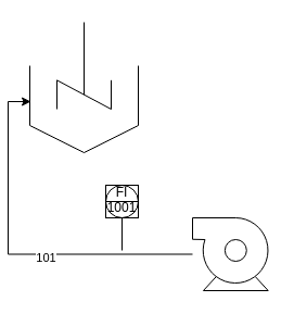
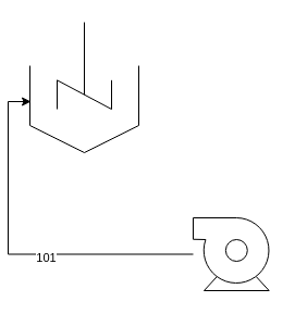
  <mxCell id="0" />
  <mxCell id="1" parent="0" />
  <mxCell id="2" value="" style="shape=mxgraph.pid.vessels.settling_tank;html=1;pointerEvents=1;align=center;verticalLabelPosition=bottom;verticalAlign=top;dashed=0;" vertex="1" parent="1"><mxGeometry x="20" y="60" width="100" height="80" as="geometry" /></mxCell>
  <mxCell id="3" value="" style="shape=mxgraph.pid.agitators.agitator,_stirrer;html=1;pointerEvents=1;align=center;verticalLabelPosition=bottom;verticalAlign=top;dashed=0;" vertex="1" parent="1"><mxGeometry x="45" y="20" width="50" height="80" as="geometry" /></mxCell>
  <mxCell id="4" style="edgeStyle=orthogonalEdgeStyle;rounded=0;orthogonalLoop=1;jettySize=auto;html=1;entryX=0.01;entryY=0.413;entryDx=0;entryDy=0;entryPerimeter=0;" edge="1" parent="1" source="6" target="2"><mxGeometry relative="1" as="geometry" /></mxCell>
  <mxCell id="5" value="101" style="edgeLabel;html=1;align=center;verticalAlign=middle;resizable=0;points=[];" vertex="1" connectable="0" parent="4"><mxGeometry x="-0.18" y="3" relative="1" as="geometry"><mxPoint as="offset" /></mxGeometry></mxCell>
  <mxCell id="6" value="" style="shape=mxgraph.pid.pumps.gas_blower;html=1;pointerEvents=1;align=center;verticalLabelPosition=bottom;verticalAlign=top;dashed=0;" vertex="1" parent="1"><mxGeometry x="170" y="200" width="72" height="67" as="geometry" /></mxCell>
- <mxCell id="7" value="FI&lt;br&gt;1001" style="html=1;outlineConnect=0;align=center;dashed=0;shape=mxgraph.pid2inst.indicator;mounting=room;overflow=fill;indType=ctrl" vertex="1" parent="1"><mxGeometry x="90" y="170" width="30" height="60" as="geometry" /></mxCell>
